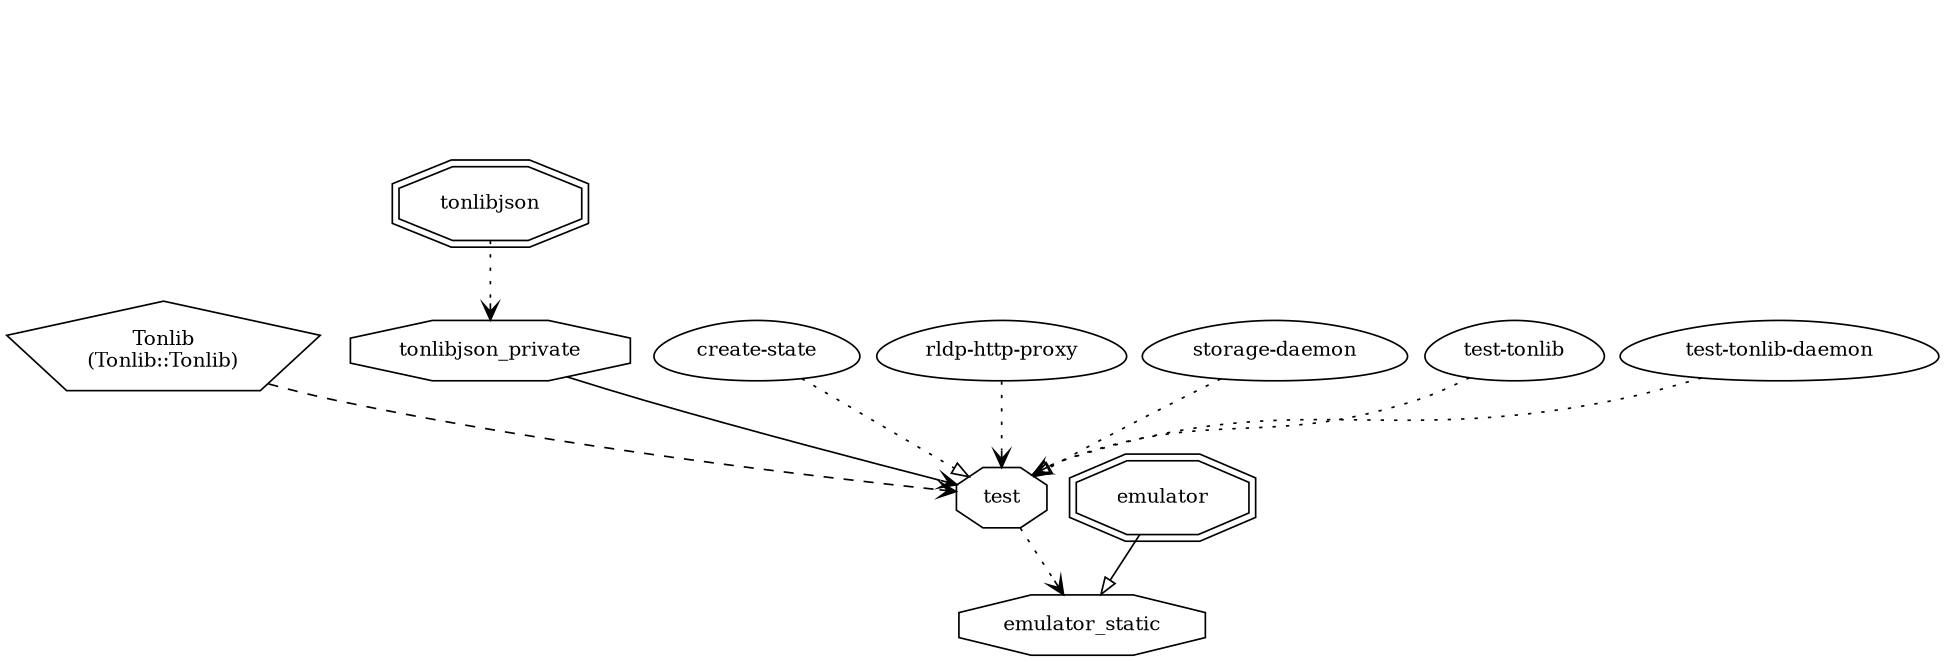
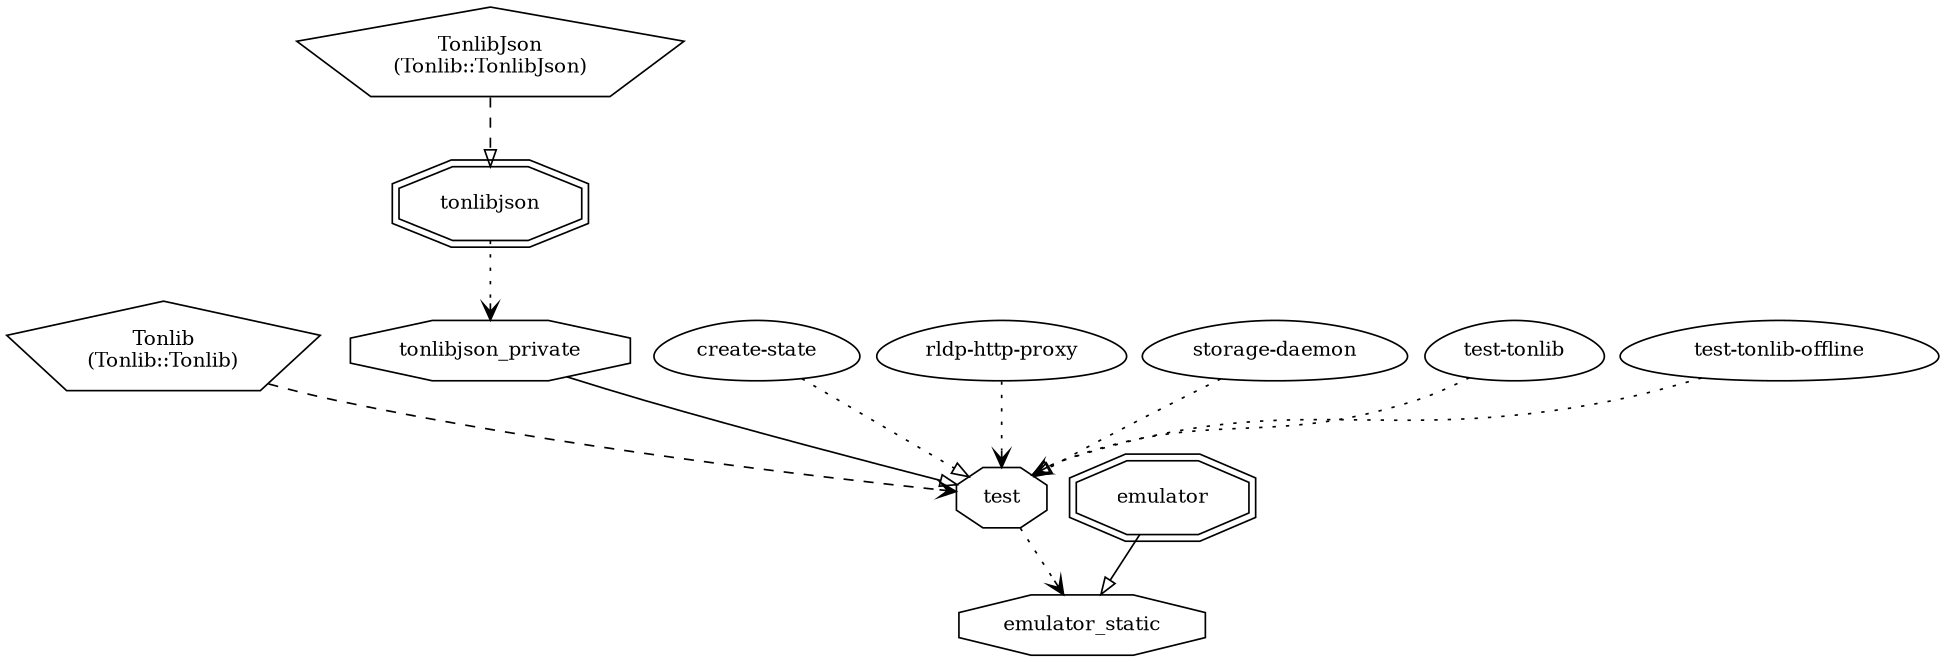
  digraph {
    node [fontsize=12 shape=egg]
    edge [arrowhead=onormal style=dotted]
    n1 [label=emulator_static shape=octagon]
    n2 [label=test shape=octagon]
    n3 [label="Tonlib\n(Tonlib::Tonlib)" shape=pentagon]
    n4 [label=tonlibjson_private shape=octagon]
    n5 [label=tonlibjson shape=doubleoctagon]
+   n6 [label="TonlibJson\n(Tonlib::TonlibJson)" shape=pentagon]
    n7 [label="create-state"]
    n8 [label="rldp-http-proxy"]
    n9 [label="storage-daemon"]
    n10 [label="test-tonlib"]
-   n11 [label="test-tonlib-daemon"]
+   n11 [label="test-tonlib-offline"]
    n12 [label=emulator shape=doubleoctagon]
    n2 -> n1 [arrowhead=vee]
    n3 -> n2 [arrowhead=vee style=dashed]
-   n4 -> n2 [arrowhead=vee style=""]
+   n4 -> n2 [style=""]
    n5 -> n4 [arrowhead=vee]
+   n6 -> n5 [style=dashed]
    n7 -> n2
    n8 -> n2 [arrowhead=vee]
    n9 -> n2
    n10 -> n2 [arrowhead=vee]
    n11 -> n2
    n12 -> n1 [style=""]
  }
